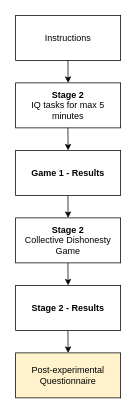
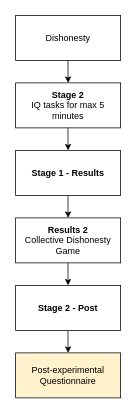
  <mxCell id="0" />
  <mxCell id="1" parent="0" />
- <mxCell id="2" value="Instructions" style="rounded=0;whiteSpace=wrap;html=1;" parent="1" vertex="1"><mxGeometry x="20" y="20" width="140" height="60" as="geometry" /></mxCell>
- <mxCell id="3" value="&lt;b&gt;Game 1 - Results&lt;/b&gt;" style="rounded=0;whiteSpace=wrap;html=1;" parent="1" vertex="1"><mxGeometry x="20" y="200" width="140" height="60" as="geometry" /></mxCell>
- <mxCell id="4" value="&lt;b&gt;Stage 2&lt;/b&gt;&lt;br&gt;Collective Dishonesty Game" style="rounded=0;whiteSpace=wrap;html=1;" parent="1" vertex="1"><mxGeometry x="20" y="290" width="140" height="60" as="geometry" /></mxCell>
+ <mxCell id="2" value="Dishonesty" style="rounded=0;whiteSpace=wrap;html=1;" parent="1" vertex="1"><mxGeometry x="20" y="20" width="140" height="60" as="geometry" /></mxCell>
+ <mxCell id="3" value="&lt;b&gt;Stage 1 - Results&lt;/b&gt;" style="rounded=0;whiteSpace=wrap;html=1;" parent="1" vertex="1"><mxGeometry x="20" y="200" width="140" height="60" as="geometry" /></mxCell>
+ <mxCell id="4" value="&lt;b&gt;Results 2&lt;/b&gt;&lt;br&gt;Collective Dishonesty Game" style="rounded=0;whiteSpace=wrap;html=1;" parent="1" vertex="1"><mxGeometry x="20" y="290" width="140" height="60" as="geometry" /></mxCell>
  <mxCell id="5" value="Post-experimental Questionnaire" style="rounded=0;whiteSpace=wrap;html=1;fillColor=#fff2cc;" parent="1" vertex="1"><mxGeometry x="20" y="470" width="140" height="60" as="geometry" /></mxCell>
  <mxCell id="6" value="" style="endArrow=classic;html=1;strokeWidth=1;" parent="1" edge="1"><mxGeometry width="50" height="50" relative="1" as="geometry"><mxPoint x="89.71" y="80" as="sourcePoint" /><mxPoint x="90" y="110" as="targetPoint" /></mxGeometry></mxCell>
  <mxCell id="7" value="&lt;b&gt;Stage 2&lt;/b&gt;&lt;br&gt;IQ tasks for max 5 minutes" style="rounded=0;whiteSpace=wrap;html=1;" parent="1" vertex="1"><mxGeometry x="20" y="110" width="140" height="60" as="geometry" /></mxCell>
  <mxCell id="8" value="" style="endArrow=classic;html=1;strokeWidth=1;" parent="1" edge="1"><mxGeometry width="50" height="50" relative="1" as="geometry"><mxPoint x="89.71" y="170" as="sourcePoint" /><mxPoint x="90" y="200" as="targetPoint" /></mxGeometry></mxCell>
  <mxCell id="9" value="" style="endArrow=classic;html=1;strokeWidth=1;" parent="1" edge="1"><mxGeometry width="50" height="50" relative="1" as="geometry"><mxPoint x="89.71" y="260" as="sourcePoint" /><mxPoint x="90" y="290" as="targetPoint" /></mxGeometry></mxCell>
  <mxCell id="10" value="" style="endArrow=classic;html=1;strokeWidth=1;" parent="1" edge="1"><mxGeometry width="50" height="50" relative="1" as="geometry"><mxPoint x="89.71" y="350" as="sourcePoint" /><mxPoint x="90" y="380" as="targetPoint" /></mxGeometry></mxCell>
  <mxCell id="11" value="" style="endArrow=classic;html=1;strokeWidth=1;" parent="1" edge="1"><mxGeometry width="50" height="50" relative="1" as="geometry"><mxPoint x="89.71" y="440" as="sourcePoint" /><mxPoint x="90" y="470" as="targetPoint" /></mxGeometry></mxCell>
- <mxCell id="12" value="&lt;b&gt;Stage 2 - Results&lt;/b&gt;" style="rounded=0;whiteSpace=wrap;html=1;" vertex="1" parent="1"><mxGeometry x="20" y="380" width="140" height="60" as="geometry" /></mxCell>
+ <mxCell id="12" value="&lt;b&gt;Stage 2 - Post&lt;/b&gt;" style="rounded=0;whiteSpace=wrap;html=1;" vertex="1" parent="1"><mxGeometry x="20" y="380" width="140" height="60" as="geometry" /></mxCell>
